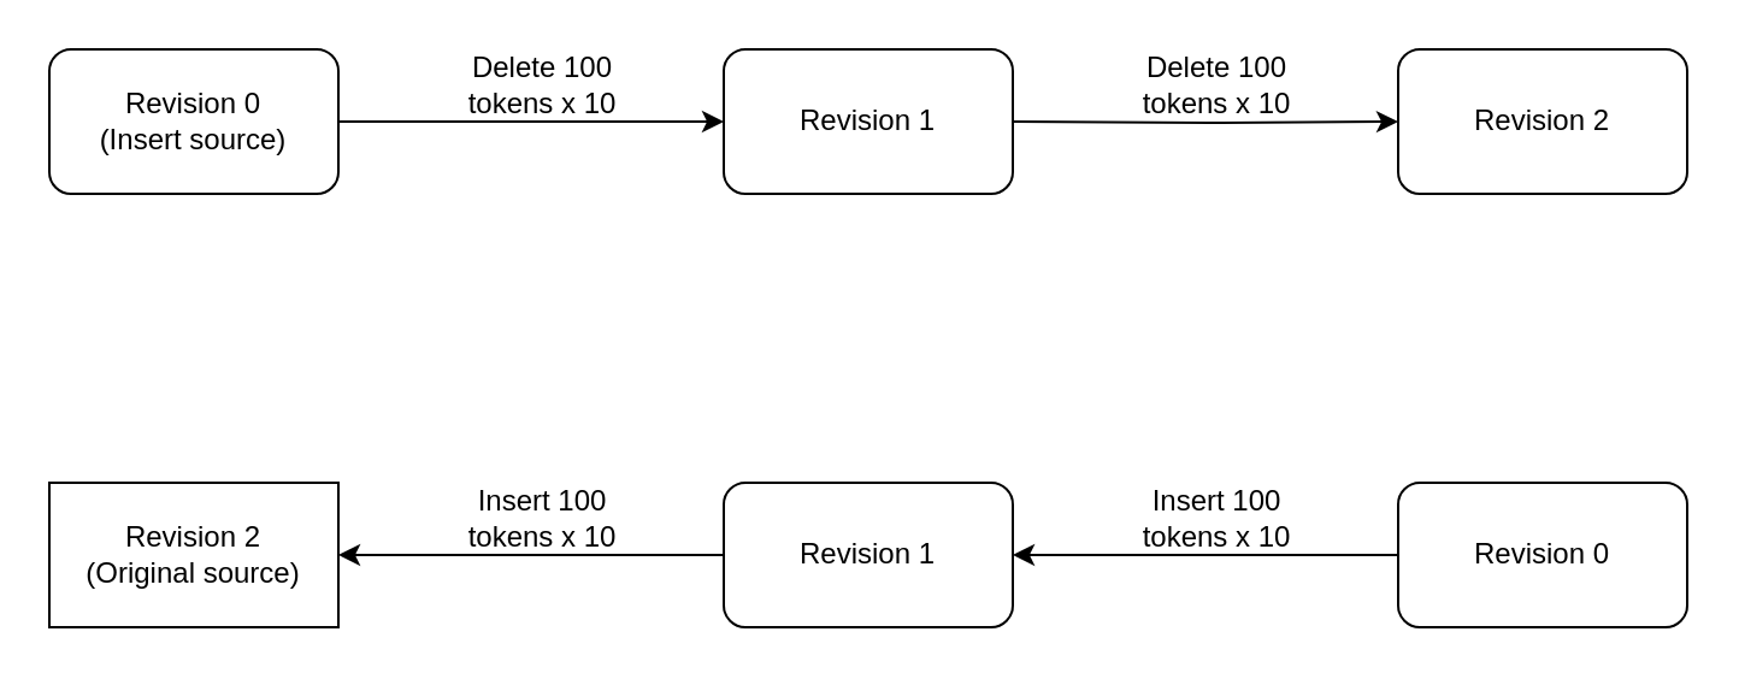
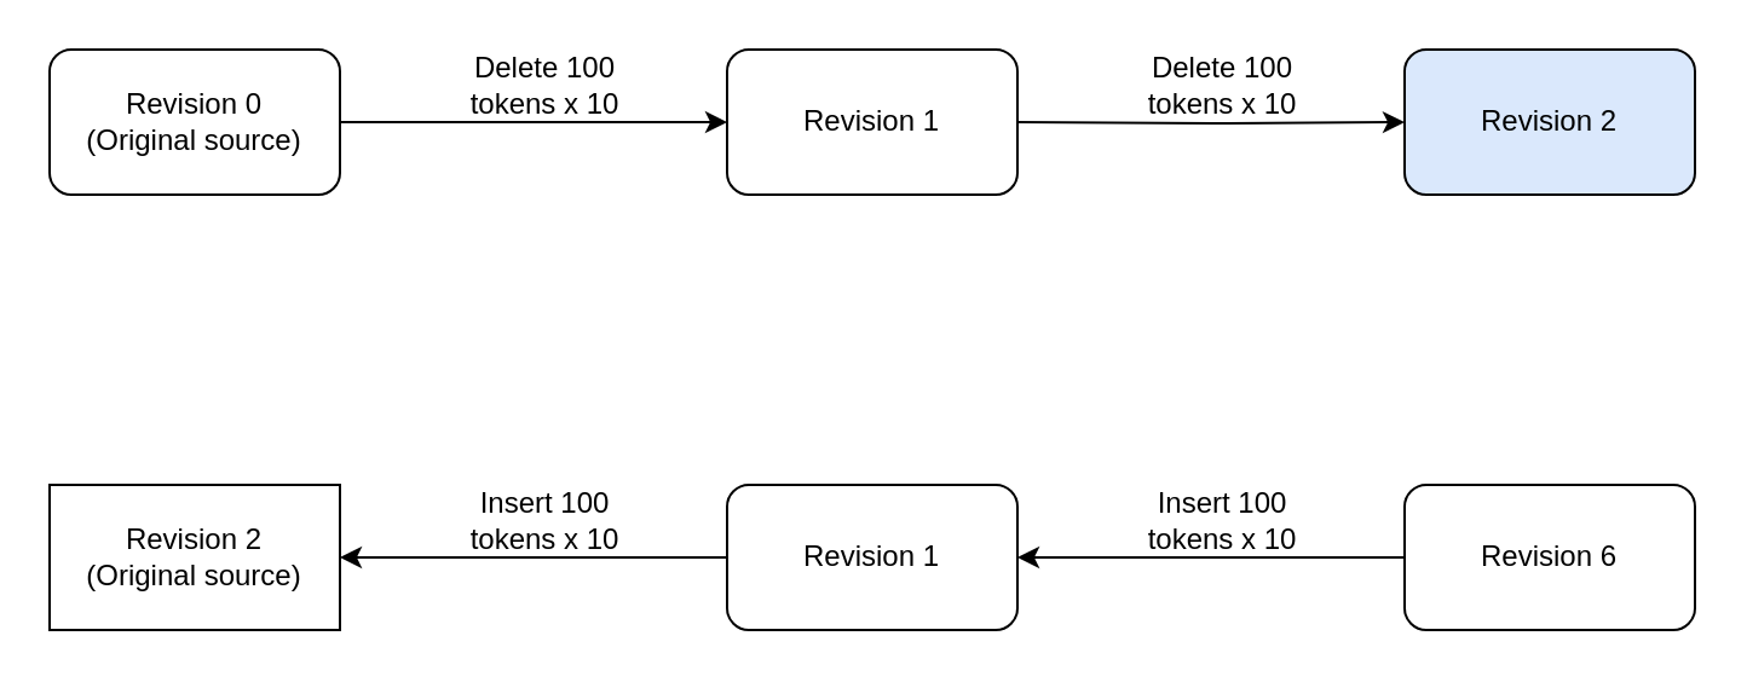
  <mxCell id="0" />
  <mxCell id="1" parent="0" />
  <mxCell id="2" value="" style="edgeStyle=orthogonalEdgeStyle;rounded=0;orthogonalLoop=1;jettySize=auto;html=1;" parent="1" source="3" target="4" edge="1"><mxGeometry relative="1" as="geometry" /></mxCell>
- <mxCell id="3" value="Revision 0&lt;br&gt;(Insert source)" style="rounded=1;whiteSpace=wrap;html=1;" parent="1" vertex="1"><mxGeometry x="20" y="20" width="120" height="60" as="geometry" /></mxCell>
+ <mxCell id="3" value="Revision 0&lt;br&gt;(Original source)" style="rounded=1;whiteSpace=wrap;html=1;" parent="1" vertex="1"><mxGeometry x="20" y="20" width="120" height="60" as="geometry" /></mxCell>
  <mxCell id="4" value="Revision 1" style="whiteSpace=wrap;html=1;rounded=1;" parent="1" vertex="1"><mxGeometry x="300" y="20" width="120" height="60" as="geometry" /></mxCell>
  <mxCell id="5" value="Delete 100 tokens x 10" style="text;html=1;strokeColor=none;fillColor=none;align=center;verticalAlign=middle;whiteSpace=wrap;rounded=0;" vertex="1" parent="1"><mxGeometry x="180" y="20" width="90" height="30" as="geometry" /></mxCell>
  <mxCell id="6" value="" style="edgeStyle=orthogonalEdgeStyle;rounded=0;orthogonalLoop=1;jettySize=auto;html=1;" edge="1" parent="1" target="7"><mxGeometry relative="1" as="geometry"><mxPoint x="420" y="50" as="sourcePoint" /></mxGeometry></mxCell>
- <mxCell id="7" value="Revision 2" style="whiteSpace=wrap;html=1;rounded=1;" vertex="1" parent="1"><mxGeometry x="580" y="20" width="120" height="60" as="geometry" /></mxCell>
+ <mxCell id="7" value="Revision 2" style="whiteSpace=wrap;html=1;rounded=1;fillColor=#dae8fc;" vertex="1" parent="1"><mxGeometry x="580" y="20" width="120" height="60" as="geometry" /></mxCell>
  <mxCell id="8" value="Delete 100 tokens x 10" style="text;html=1;strokeColor=none;fillColor=none;align=center;verticalAlign=middle;whiteSpace=wrap;rounded=0;" vertex="1" parent="1"><mxGeometry x="460" y="20" width="90" height="30" as="geometry" /></mxCell>
  <mxCell id="9" value="" style="edgeStyle=orthogonalEdgeStyle;rounded=0;orthogonalLoop=1;jettySize=auto;html=1;strokeColor=none;" edge="1" parent="1" source="10" target="11"><mxGeometry relative="1" as="geometry" /></mxCell>
  <mxCell id="10" value="Revision 2&lt;br&gt;(Original source)" style="whiteSpace=wrap;html=1;rounded=0;" vertex="1" parent="1"><mxGeometry x="20" y="200" width="120" height="60" as="geometry" /></mxCell>
  <mxCell id="11" value="Revision 1" style="whiteSpace=wrap;html=1;rounded=1;" vertex="1" parent="1"><mxGeometry x="300" y="200" width="120" height="60" as="geometry" /></mxCell>
  <mxCell id="12" value="Insert 100 tokens x 10" style="text;html=1;strokeColor=none;fillColor=none;align=center;verticalAlign=middle;whiteSpace=wrap;rounded=0;" vertex="1" parent="1"><mxGeometry x="180" y="200" width="90" height="30" as="geometry" /></mxCell>
  <mxCell id="13" value="" style="edgeStyle=orthogonalEdgeStyle;rounded=0;orthogonalLoop=1;jettySize=auto;html=1;" edge="1" parent="1" target="11" source="14"><mxGeometry relative="1" as="geometry"><mxPoint x="420" y="230" as="sourcePoint" /></mxGeometry></mxCell>
- <mxCell id="14" value="Revision 0" style="whiteSpace=wrap;html=1;rounded=1;" vertex="1" parent="1"><mxGeometry x="580" y="200" width="120" height="60" as="geometry" /></mxCell>
+ <mxCell id="14" value="Revision 6" style="whiteSpace=wrap;html=1;rounded=1;" vertex="1" parent="1"><mxGeometry x="580" y="200" width="120" height="60" as="geometry" /></mxCell>
  <mxCell id="15" value="Insert 100 tokens x 10" style="text;html=1;strokeColor=none;fillColor=none;align=center;verticalAlign=middle;whiteSpace=wrap;rounded=0;" vertex="1" parent="1"><mxGeometry x="460" y="200" width="90" height="30" as="geometry" /></mxCell>
  <mxCell id="16" value="" style="endArrow=classic;html=1;rounded=0;" edge="1" parent="1" source="11" target="10"><mxGeometry width="50" height="50" relative="1" as="geometry"><mxPoint x="380" y="300" as="sourcePoint" /><mxPoint x="430" y="250" as="targetPoint" /></mxGeometry></mxCell>
